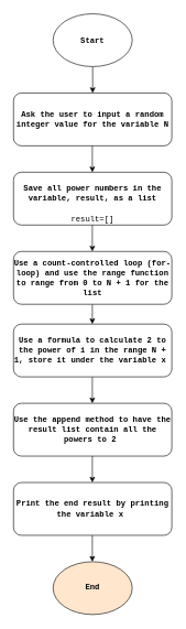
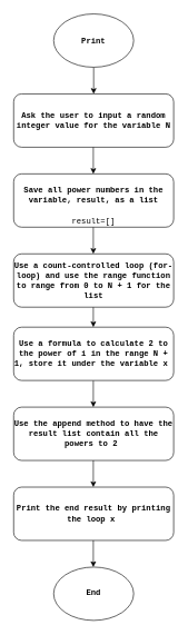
  <mxCell id="0" />
  <mxCell id="1" parent="0" />
  <mxCell id="2" value="" style="endArrow=classic;html=1;exitX=0.5;exitY=1;exitDx=0;exitDy=0;" edge="1" parent="1"><mxGeometry width="50" height="50" relative="1" as="geometry"><mxPoint x="140" y="100" as="sourcePoint" /><mxPoint x="140" y="140" as="targetPoint" /></mxGeometry></mxCell>
  <mxCell id="3" value="&lt;h4&gt;&lt;font face=&quot;Courier New&quot;&gt;Ask the user to input a random integer value for the variable N&lt;/font&gt;&lt;/h4&gt;" style="rounded=1;whiteSpace=wrap;html=1;" vertex="1" parent="1"><mxGeometry x="20" y="140" width="240" height="80" as="geometry" /></mxCell>
  <mxCell id="4" value="" style="endArrow=classic;html=1;exitX=0.5;exitY=1;exitDx=0;exitDy=0;" edge="1" parent="1"><mxGeometry width="50" height="50" relative="1" as="geometry"><mxPoint x="139.5" y="220" as="sourcePoint" /><mxPoint x="139.5" y="260" as="targetPoint" /></mxGeometry></mxCell>
  <mxCell id="5" value="&lt;h4&gt;&lt;font face=&quot;Courier New&quot;&gt;Save all power numbers in the variable, result, as a list&lt;/font&gt;&lt;/h4&gt;&lt;div&gt;&lt;font face=&quot;Courier New&quot;&gt;result=[]&lt;/font&gt;&lt;/div&gt;" style="rounded=1;whiteSpace=wrap;html=1;" vertex="1" parent="1"><mxGeometry x="20" y="260" width="240" height="80" as="geometry" /></mxCell>
  <mxCell id="6" value="" style="endArrow=classic;html=1;exitX=0.5;exitY=1;exitDx=0;exitDy=0;" edge="1" parent="1"><mxGeometry width="50" height="50" relative="1" as="geometry"><mxPoint x="139.5" y="340" as="sourcePoint" /><mxPoint x="139.5" y="380" as="targetPoint" /></mxGeometry></mxCell>
  <mxCell id="7" value="" style="endArrow=classic;html=1;exitX=0.5;exitY=1;exitDx=0;exitDy=0;" edge="1" parent="1"><mxGeometry width="50" height="50" relative="1" as="geometry"><mxPoint x="139.5" y="450" as="sourcePoint" /><mxPoint x="139.5" y="490" as="targetPoint" /></mxGeometry></mxCell>
  <mxCell id="8" value="&lt;h4&gt;&lt;font face=&quot;Courier New&quot;&gt;Use a count-controlled loop (for-loop) and use the range function to range from 0 to N + 1 for the list&lt;/font&gt;&lt;/h4&gt;" style="rounded=1;whiteSpace=wrap;html=1;" vertex="1" parent="1"><mxGeometry x="20" y="380" width="240" height="80" as="geometry" /></mxCell>
  <mxCell id="9" value="" style="endArrow=classic;html=1;exitX=0.5;exitY=1;exitDx=0;exitDy=0;" edge="1" parent="1"><mxGeometry width="50" height="50" relative="1" as="geometry"><mxPoint x="139.5" y="570" as="sourcePoint" /><mxPoint x="139.5" y="610" as="targetPoint" /></mxGeometry></mxCell>
  <mxCell id="10" value="&lt;h4&gt;&lt;font face=&quot;Courier New&quot;&gt;Use a formula to calculate 2 to the power of i in the range N + 1, store it under the variable x&amp;nbsp;&lt;/font&gt;&lt;/h4&gt;" style="rounded=1;whiteSpace=wrap;html=1;" vertex="1" parent="1"><mxGeometry x="20" y="490" width="240" height="80" as="geometry" /></mxCell>
- <mxCell id="11" value="&lt;h4&gt;End&lt;/h4&gt;" style="ellipse;whiteSpace=wrap;html=1;fontFamily=Courier New;fillColor=#ffe6cc;" vertex="1" parent="1"><mxGeometry x="80" y="850" width="120" height="80" as="geometry" /></mxCell>
- <mxCell id="12" value="&lt;h4&gt;&lt;font face=&quot;Courier New&quot;&gt;Start&lt;/font&gt;&lt;/h4&gt;" style="ellipse;whiteSpace=wrap;html=1;" vertex="1" parent="1"><mxGeometry x="80" width="120" height="80" as="geometry" y="20" /></mxCell>
+ <mxCell id="11" value="&lt;h4&gt;End&lt;/h4&gt;" style="ellipse;whiteSpace=wrap;html=1;fontFamily=Courier New;" vertex="1" parent="1"><mxGeometry x="80" y="850" width="120" height="80" as="geometry" /></mxCell>
+ <mxCell id="12" value="&lt;h4&gt;&lt;font face=&quot;Courier New&quot;&gt;Print&lt;/font&gt;&lt;/h4&gt;" style="ellipse;whiteSpace=wrap;html=1;" vertex="1" parent="1"><mxGeometry x="80" width="120" height="80" as="geometry" y="20" /></mxCell>
  <mxCell id="13" value="&lt;h4&gt;&lt;font face=&quot;Courier New&quot;&gt;Use the append method to have the result list contain all the powers to 2&amp;nbsp;&lt;/font&gt;&lt;/h4&gt;" style="rounded=1;whiteSpace=wrap;html=1;" vertex="1" parent="1"><mxGeometry x="20" y="610" width="240" height="80" as="geometry" /></mxCell>
  <mxCell id="14" value="" style="endArrow=classic;html=1;exitX=0.5;exitY=1;exitDx=0;exitDy=0;" edge="1" parent="1"><mxGeometry width="50" height="50" relative="1" as="geometry"><mxPoint x="139.5" y="690" as="sourcePoint" /><mxPoint x="139.5" y="730" as="targetPoint" /></mxGeometry></mxCell>
- <mxCell id="15" value="&lt;h4&gt;&lt;font face=&quot;Courier New&quot;&gt;Print the end result by printing the variable x&amp;nbsp;&lt;/font&gt;&lt;/h4&gt;" style="rounded=1;whiteSpace=wrap;html=1;" vertex="1" parent="1"><mxGeometry x="20" y="730" width="240" height="80" as="geometry" /></mxCell>
+ <mxCell id="15" value="&lt;h4&gt;&lt;font face=&quot;Courier New&quot;&gt;Print the end result by printing the loop x&amp;nbsp;&lt;/font&gt;&lt;/h4&gt;" style="rounded=1;whiteSpace=wrap;html=1;" vertex="1" parent="1"><mxGeometry x="20" y="730" width="240" height="80" as="geometry" /></mxCell>
  <mxCell id="16" value="" style="endArrow=classic;html=1;exitX=0.5;exitY=1;exitDx=0;exitDy=0;" edge="1" parent="1"><mxGeometry width="50" height="50" relative="1" as="geometry"><mxPoint x="139.5" y="810" as="sourcePoint" /><mxPoint x="139.5" y="850" as="targetPoint" /></mxGeometry></mxCell>
